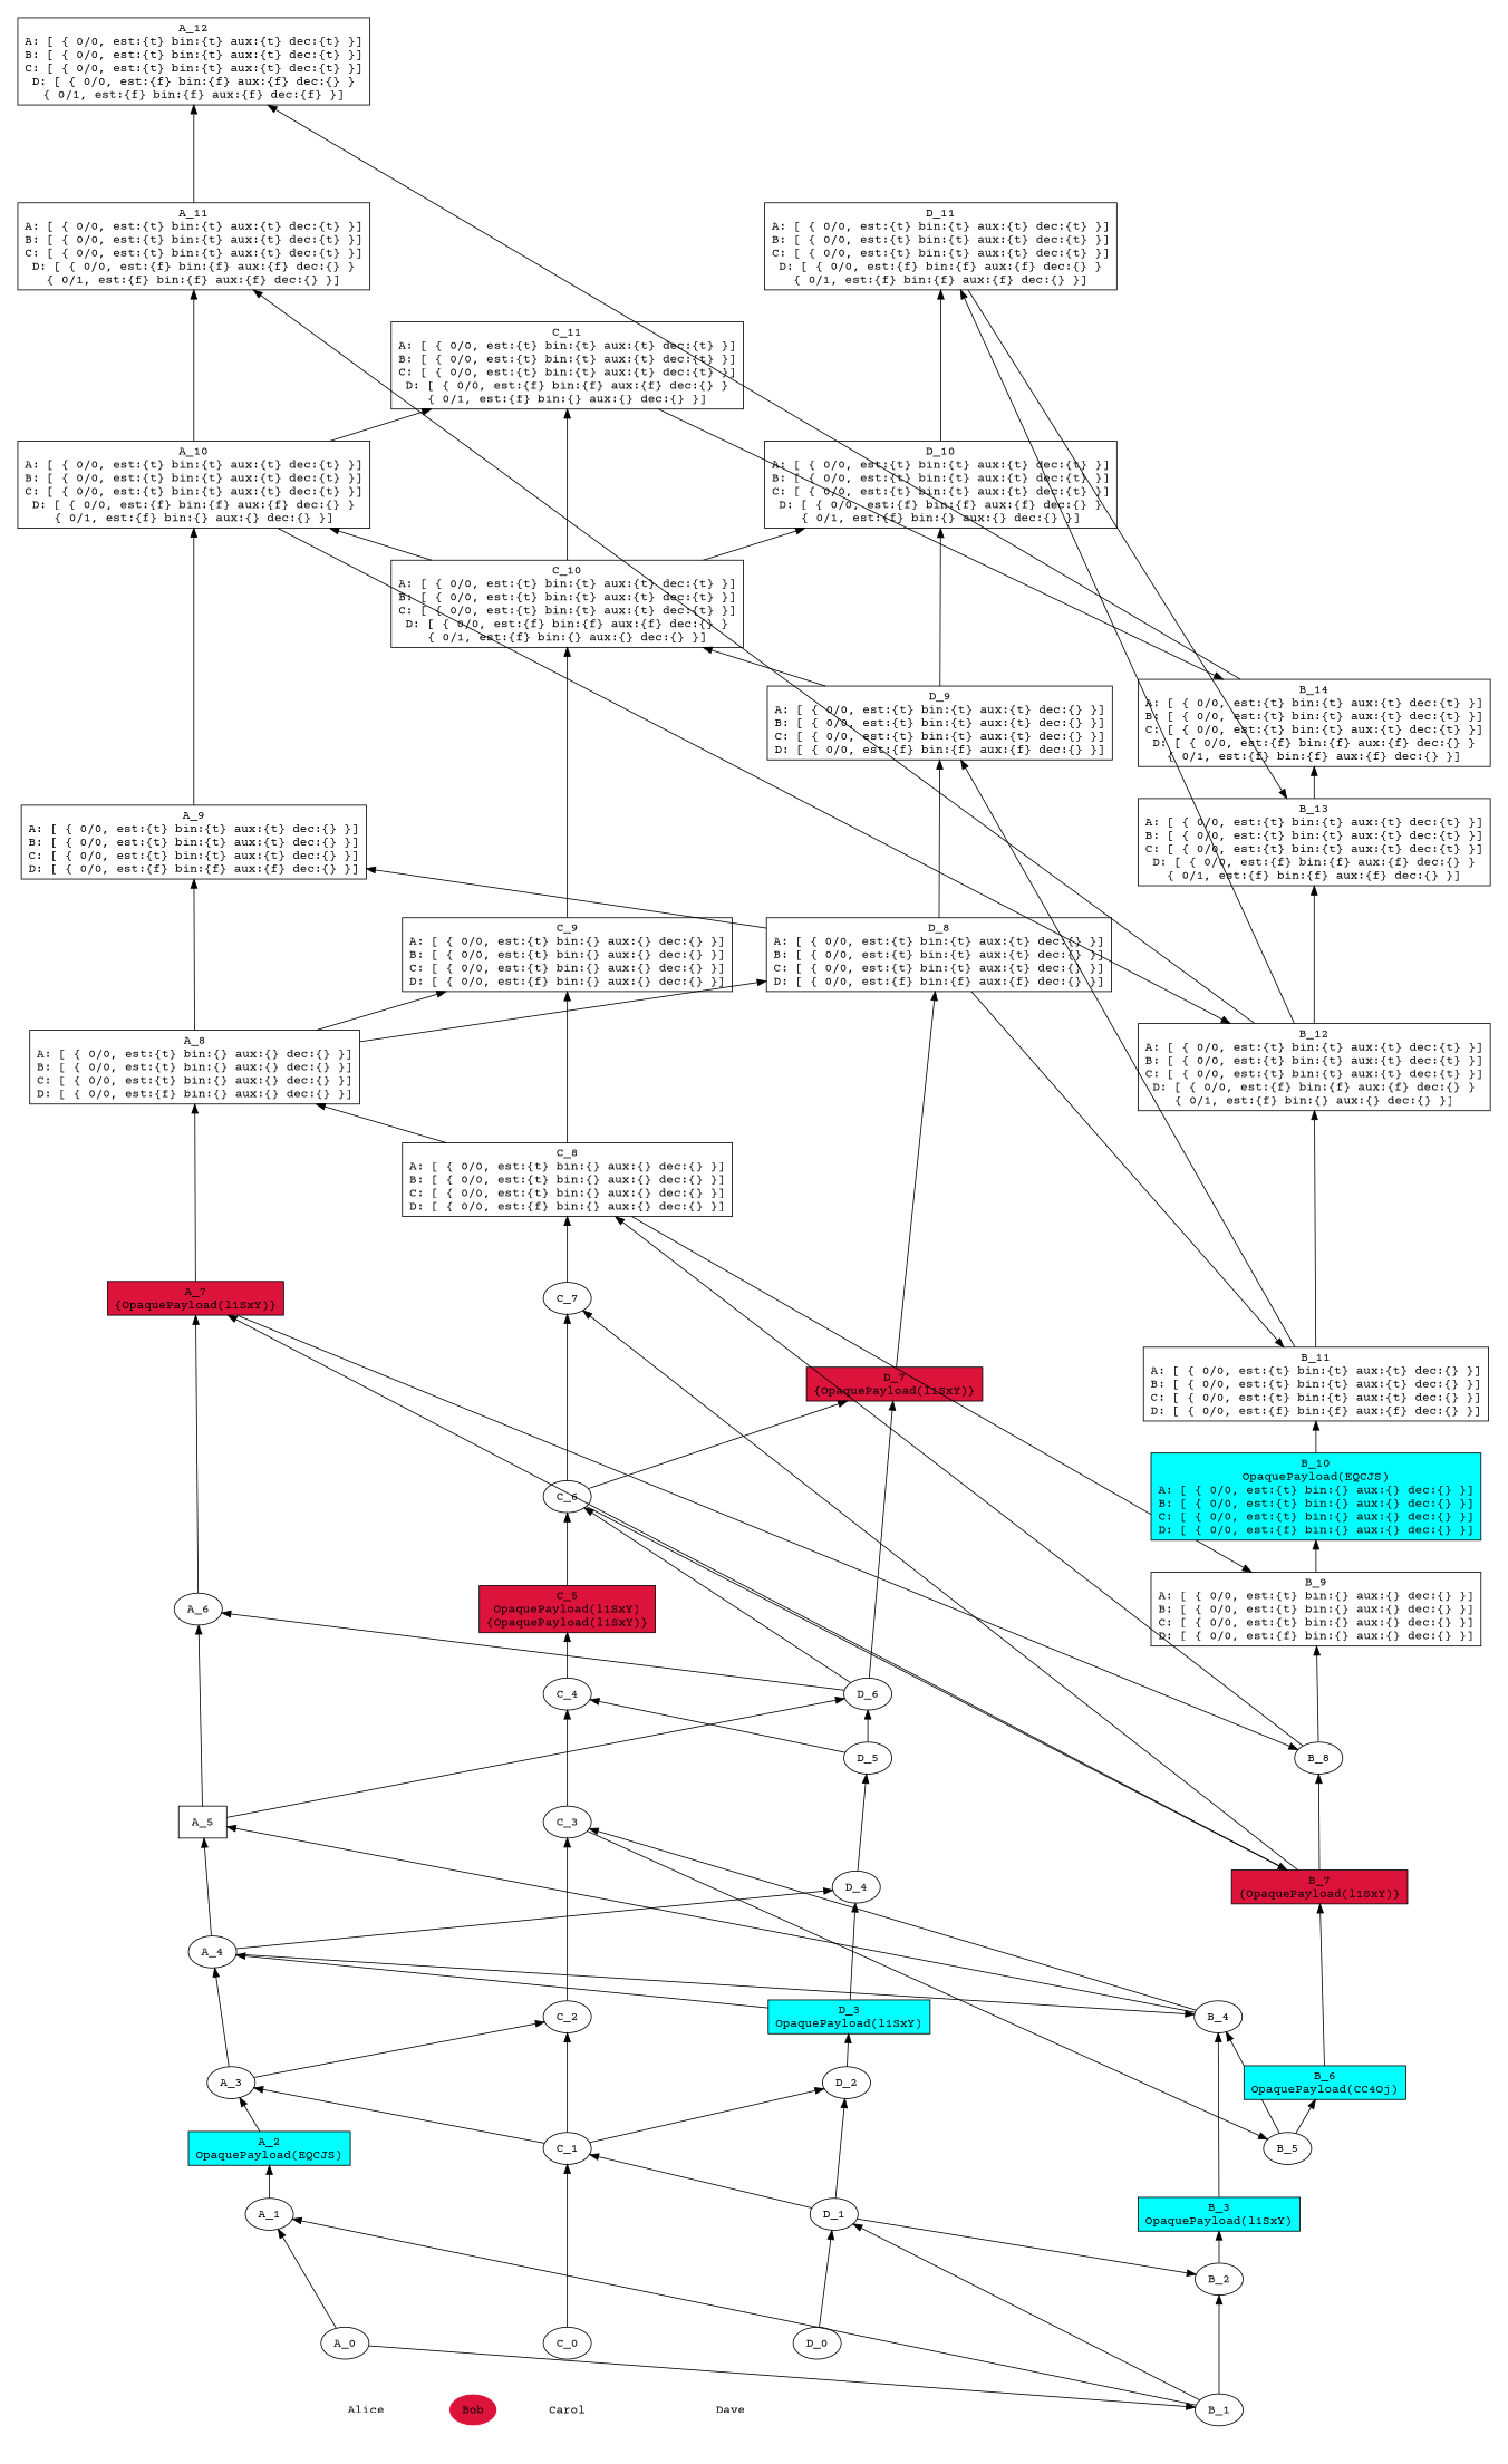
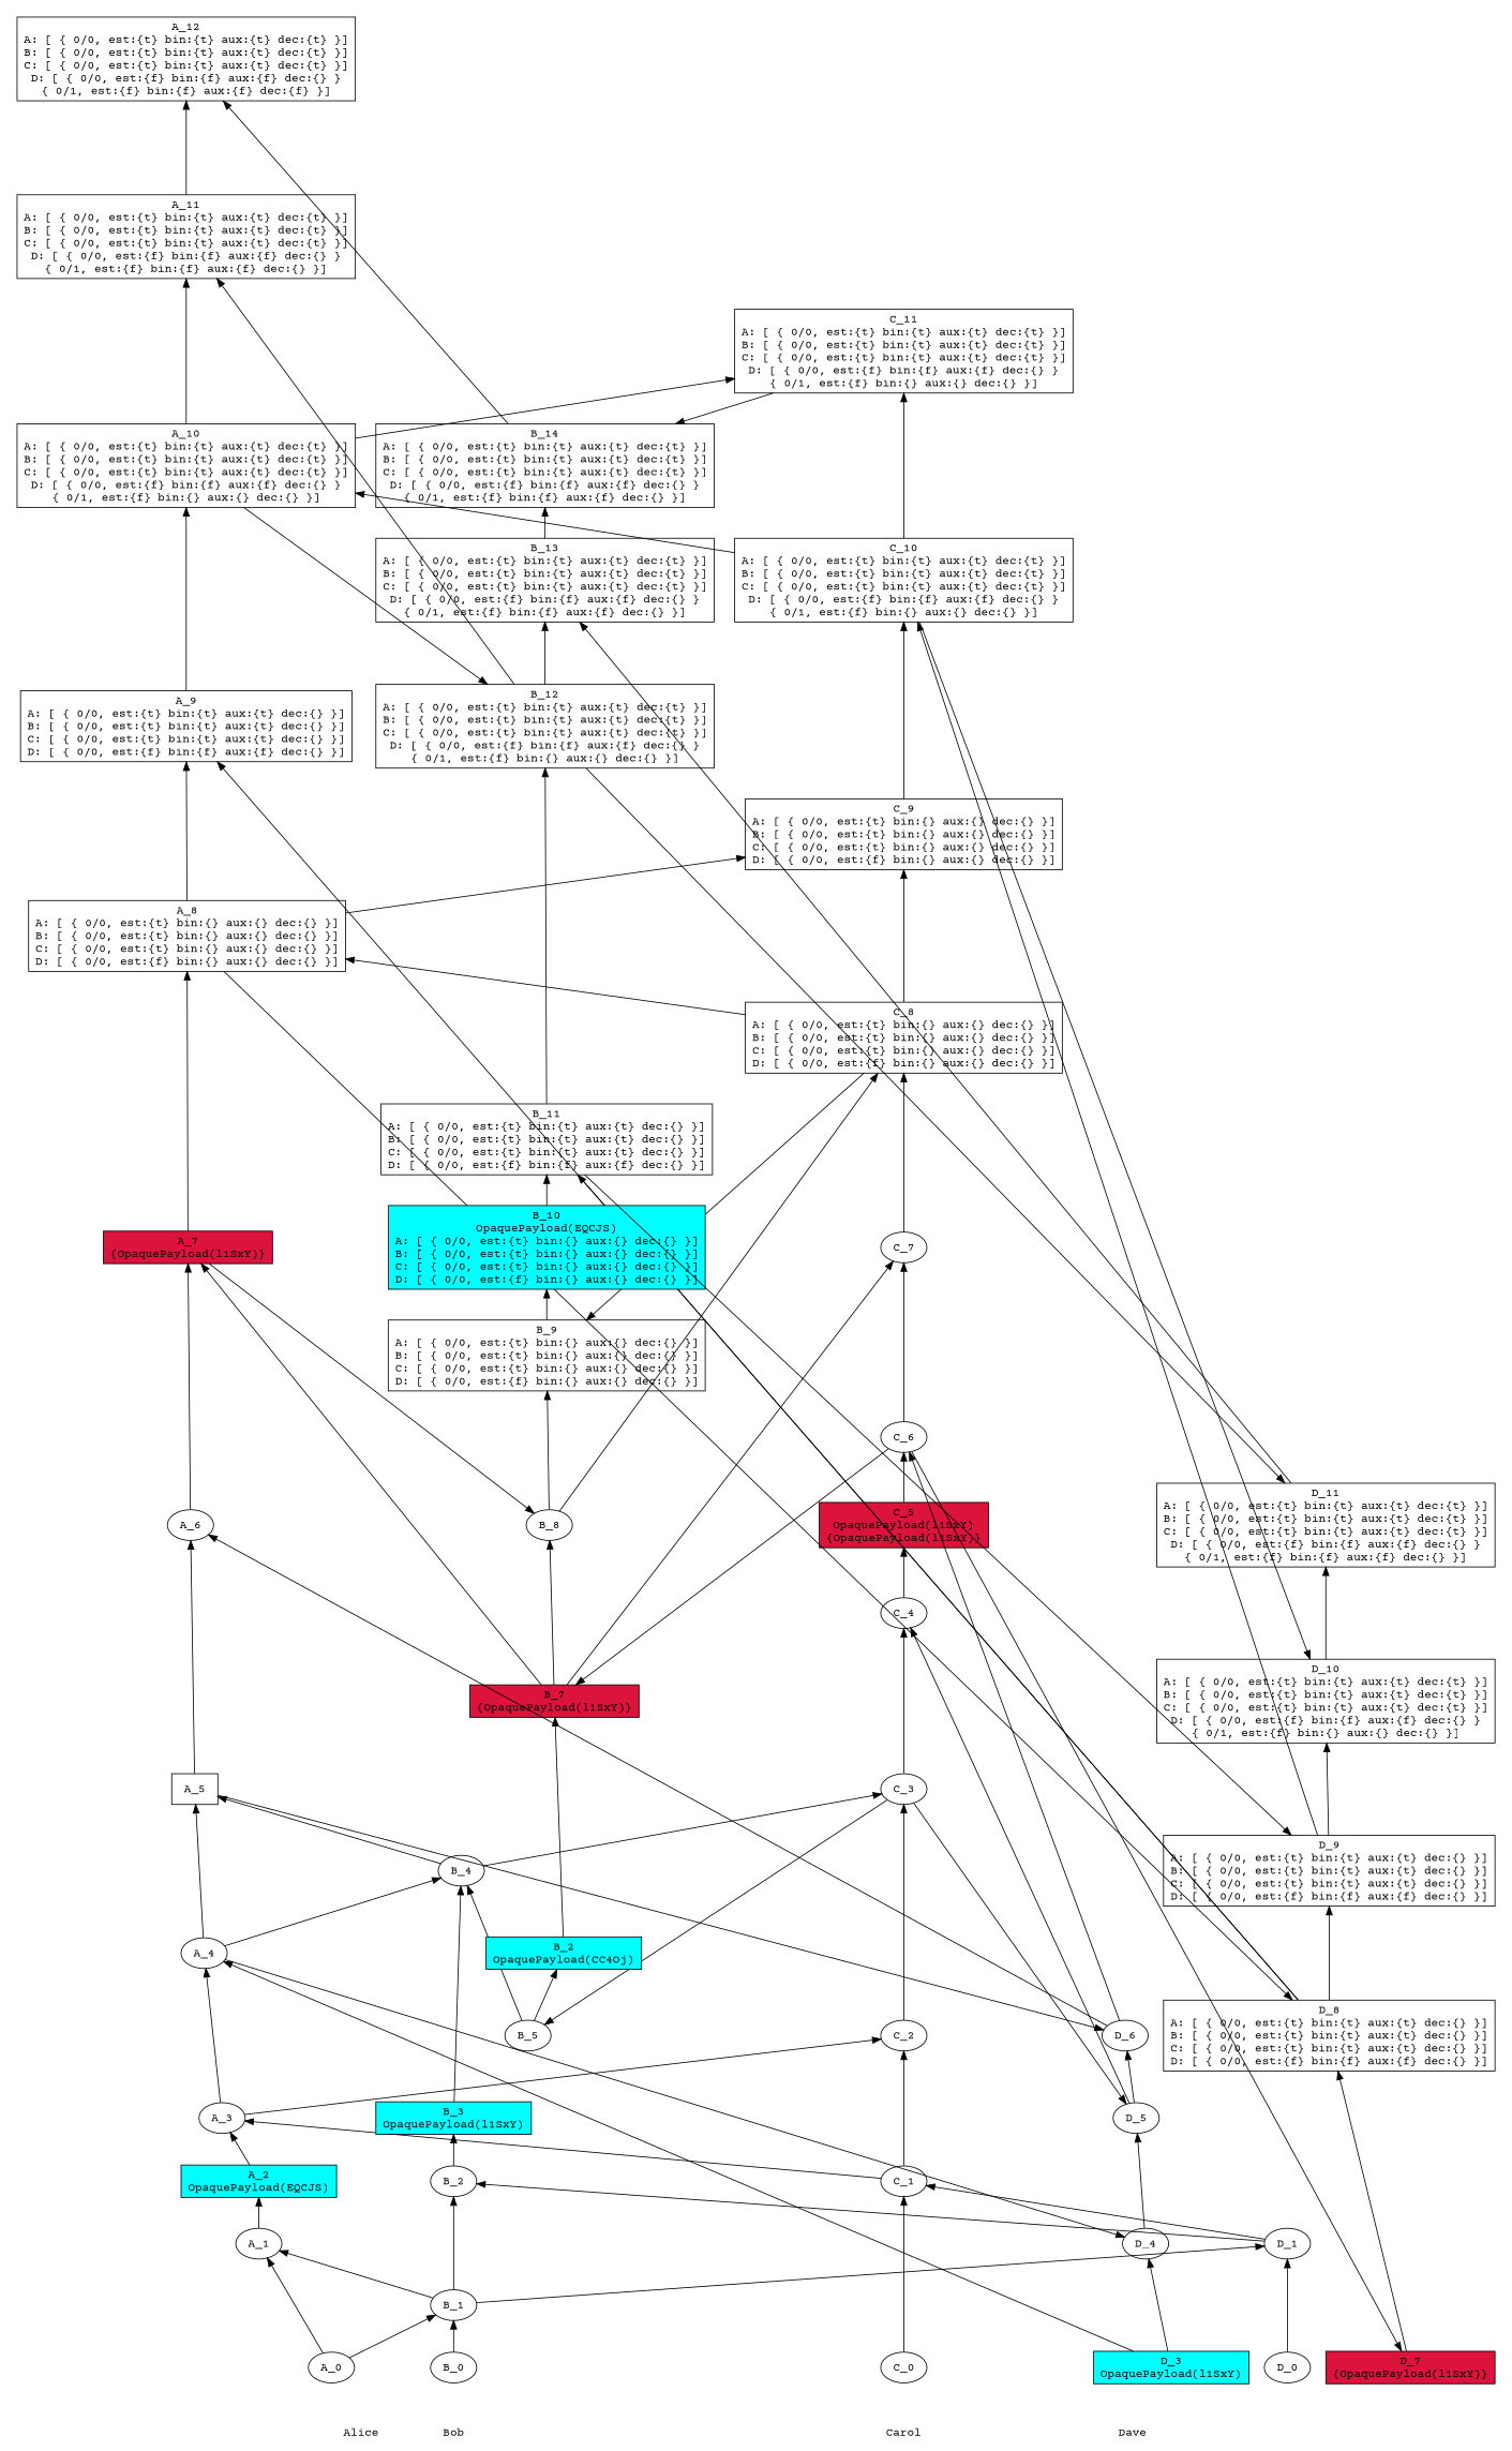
  digraph {
    fontname="Courier Prime"
    rankdir=BT
    splines=false
    style=invis
    node [fontname="Courier Prime" fillcolor=white]
    edge [fontname="Courier Prime"]
    Carol [color=white style=filled fillcolor=""]
    Dave [color=white style=filled fillcolor=""]
    Alice [color=white shape=box style=filled fillcolor=""]
-   Bob [color=white style=filled fillcolor=crimson]
+   Bob [color=white style=filled fillcolor=""]
    n5 [label=C_0]
    n6 [label=C_1]
    n7 [label=C_2]
    n8 [label=C_3]
    n9 [label=C_4]
    n10 [fillcolor=crimson label="C_5\nOpaquePayload(l1SxY)\n{OpaquePayload(l1SxY)}" shape=rectangle style=filled]
    n11 [label=C_6]
    n12 [label=C_7]
    n13 [label="C_8\nA: [ { 0/0, est:{t} bin:{} aux:{} dec:{} }]\nB: [ { 0/0, est:{t} bin:{} aux:{} dec:{} }]\nC: [ { 0/0, est:{t} bin:{} aux:{} dec:{} }]\nD: [ { 0/0, est:{f} bin:{} aux:{} dec:{} }]" shape=rectangle]
    n14 [label="C_9\nA: [ { 0/0, est:{t} bin:{} aux:{} dec:{} }]\nB: [ { 0/0, est:{t} bin:{} aux:{} dec:{} }]\nC: [ { 0/0, est:{t} bin:{} aux:{} dec:{} }]\nD: [ { 0/0, est:{f} bin:{} aux:{} dec:{} }]" shape=rectangle]
    n15 [label="C_10\nA: [ { 0/0, est:{t} bin:{t} aux:{t} dec:{t} }]\nB: [ { 0/0, est:{t} bin:{t} aux:{t} dec:{t} }]\nC: [ { 0/0, est:{t} bin:{t} aux:{t} dec:{t} }]\nD: [ { 0/0, est:{f} bin:{f} aux:{f} dec:{} }\n{ 0/1, est:{f} bin:{} aux:{} dec:{} }]" shape=rectangle]
    n16 [label="C_11\nA: [ { 0/0, est:{t} bin:{t} aux:{t} dec:{t} }]\nB: [ { 0/0, est:{t} bin:{t} aux:{t} dec:{t} }]\nC: [ { 0/0, est:{t} bin:{t} aux:{t} dec:{t} }]\nD: [ { 0/0, est:{f} bin:{f} aux:{f} dec:{} }\n{ 0/1, est:{f} bin:{} aux:{} dec:{} }]" shape=rectangle]
    n17 [label=D_1]
-   n18 [label=D_2]
    n19 [label=D_5]
    n20 [label=D_6]
    n21 [fillcolor=crimson label="D_7\n{OpaquePayload(l1SxY)}" shape=rectangle style=filled]
    n22 [label="D_9\nA: [ { 0/0, est:{t} bin:{t} aux:{t} dec:{} }]\nB: [ { 0/0, est:{t} bin:{t} aux:{t} dec:{} }]\nC: [ { 0/0, est:{t} bin:{t} aux:{t} dec:{} }]\nD: [ { 0/0, est:{f} bin:{f} aux:{f} dec:{} }]" shape=rectangle]
    n23 [label="D_10\nA: [ { 0/0, est:{t} bin:{t} aux:{t} dec:{t} }]\nB: [ { 0/0, est:{t} bin:{t} aux:{t} dec:{t} }]\nC: [ { 0/0, est:{t} bin:{t} aux:{t} dec:{t} }]\nD: [ { 0/0, est:{f} bin:{f} aux:{f} dec:{} }\n{ 0/1, est:{f} bin:{} aux:{} dec:{} }]" shape=rectangle]
    n24 [label=D_0]
    n25 [fillcolor=cyan label="D_3\nOpaquePayload(l1SxY)" shape=rectangle style=filled]
    n26 [label=D_4]
    n27 [label="D_8\nA: [ { 0/0, est:{t} bin:{t} aux:{t} dec:{} }]\nB: [ { 0/0, est:{t} bin:{t} aux:{t} dec:{} }]\nC: [ { 0/0, est:{t} bin:{t} aux:{t} dec:{} }]\nD: [ { 0/0, est:{f} bin:{f} aux:{f} dec:{} }]" shape=rectangle]
    n28 [label="D_11\nA: [ { 0/0, est:{t} bin:{t} aux:{t} dec:{t} }]\nB: [ { 0/0, est:{t} bin:{t} aux:{t} dec:{t} }]\nC: [ { 0/0, est:{t} bin:{t} aux:{t} dec:{t} }]\nD: [ { 0/0, est:{f} bin:{f} aux:{f} dec:{} }\n{ 0/1, est:{f} bin:{f} aux:{f} dec:{} }]" shape=rectangle]
    n29 [label=A_3]
    n30 [label=A_4]
    n31 [label="A_8\nA: [ { 0/0, est:{t} bin:{} aux:{} dec:{} }]\nB: [ { 0/0, est:{t} bin:{} aux:{} dec:{} }]\nC: [ { 0/0, est:{t} bin:{} aux:{} dec:{} }]\nD: [ { 0/0, est:{f} bin:{} aux:{} dec:{} }]" shape=rectangle]
    n32 [label="A_9\nA: [ { 0/0, est:{t} bin:{t} aux:{t} dec:{} }]\nB: [ { 0/0, est:{t} bin:{t} aux:{t} dec:{} }]\nC: [ { 0/0, est:{t} bin:{t} aux:{t} dec:{} }]\nD: [ { 0/0, est:{f} bin:{f} aux:{f} dec:{} }]" shape=rectangle]
    n33 [label="A_10\nA: [ { 0/0, est:{t} bin:{t} aux:{t} dec:{t} }]\nB: [ { 0/0, est:{t} bin:{t} aux:{t} dec:{t} }]\nC: [ { 0/0, est:{t} bin:{t} aux:{t} dec:{t} }]\nD: [ { 0/0, est:{f} bin:{f} aux:{f} dec:{} }\n{ 0/1, est:{f} bin:{} aux:{} dec:{} }]" shape=rectangle]
    n34 [label="A_11\nA: [ { 0/0, est:{t} bin:{t} aux:{t} dec:{t} }]\nB: [ { 0/0, est:{t} bin:{t} aux:{t} dec:{t} }]\nC: [ { 0/0, est:{t} bin:{t} aux:{t} dec:{t} }]\nD: [ { 0/0, est:{f} bin:{f} aux:{f} dec:{} }\n{ 0/1, est:{f} bin:{f} aux:{f} dec:{} }]" shape=rectangle]
    n35 [label=A_5 shape=box]
    n36 [label=A_6]
    n37 [label=A_0]
    n38 [label=A_1]
    n39 [fillcolor=cyan label="A_2\nOpaquePayload(EQCJS)" shape=rectangle style=filled]
    n40 [fillcolor=crimson label="A_7\n{OpaquePayload(l1SxY)}" shape=rectangle style=filled]
    n41 [label="A_12\nA: [ { 0/0, est:{t} bin:{t} aux:{t} dec:{t} }]\nB: [ { 0/0, est:{t} bin:{t} aux:{t} dec:{t} }]\nC: [ { 0/0, est:{t} bin:{t} aux:{t} dec:{t} }]\nD: [ { 0/0, est:{f} bin:{f} aux:{f} dec:{} }\n{ 0/1, est:{f} bin:{f} aux:{f} dec:{f} }]" shape=rectangle]
    n42 [label=B_4]
    n43 [label=B_5]
    n44 [fillcolor=crimson label="B_7\n{OpaquePayload(l1SxY)}" shape=rectangle style=filled]
    n45 [label=B_8]
    n46 [label="B_9\nA: [ { 0/0, est:{t} bin:{} aux:{} dec:{} }]\nB: [ { 0/0, est:{t} bin:{} aux:{} dec:{} }]\nC: [ { 0/0, est:{t} bin:{} aux:{} dec:{} }]\nD: [ { 0/0, est:{f} bin:{} aux:{} dec:{} }]" shape=rectangle]
    n47 [label=B_1]
    n48 [label=B_2]
    n49 [label="B_11\nA: [ { 0/0, est:{t} bin:{t} aux:{t} dec:{} }]\nB: [ { 0/0, est:{t} bin:{t} aux:{t} dec:{} }]\nC: [ { 0/0, est:{t} bin:{t} aux:{t} dec:{} }]\nD: [ { 0/0, est:{f} bin:{f} aux:{f} dec:{} }]" shape=rectangle]
    n50 [label="B_12\nA: [ { 0/0, est:{t} bin:{t} aux:{t} dec:{t} }]\nB: [ { 0/0, est:{t} bin:{t} aux:{t} dec:{t} }]\nC: [ { 0/0, est:{t} bin:{t} aux:{t} dec:{t} }]\nD: [ { 0/0, est:{f} bin:{f} aux:{f} dec:{} }\n{ 0/1, est:{f} bin:{} aux:{} dec:{} }]" shape=rectangle]
    n51 [label="B_13\nA: [ { 0/0, est:{t} bin:{t} aux:{t} dec:{t} }]\nB: [ { 0/0, est:{t} bin:{t} aux:{t} dec:{t} }]\nC: [ { 0/0, est:{t} bin:{t} aux:{t} dec:{t} }]\nD: [ { 0/0, est:{f} bin:{f} aux:{f} dec:{} }\n{ 0/1, est:{f} bin:{f} aux:{f} dec:{} }]" shape=rectangle]
    n52 [label="B_14\nA: [ { 0/0, est:{t} bin:{t} aux:{t} dec:{t} }]\nB: [ { 0/0, est:{t} bin:{t} aux:{t} dec:{t} }]\nC: [ { 0/0, est:{t} bin:{t} aux:{t} dec:{t} }]\nD: [ { 0/0, est:{f} bin:{f} aux:{f} dec:{} }\n{ 0/1, est:{f} bin:{f} aux:{f} dec:{} }]" shape=rectangle]
+   n53 [label=B_0]
    n54 [fillcolor=cyan label="B_3\nOpaquePayload(l1SxY)" shape=rectangle style=filled]
-   n55 [fillcolor=cyan label="B_6\nOpaquePayload(CC4Oj)" shape=rectangle style=filled]
+   n55 [fillcolor=cyan label="B_2\nOpaquePayload(CC4Oj)" shape=rectangle style=filled]
    n56 [fillcolor=cyan label="B_10\nOpaquePayload(EQCJS)\nA: [ { 0/0, est:{t} bin:{} aux:{} dec:{} }]\nB: [ { 0/0, est:{t} bin:{} aux:{} dec:{} }]\nC: [ { 0/0, est:{t} bin:{} aux:{} dec:{} }]\nD: [ { 0/0, est:{f} bin:{} aux:{} dec:{} }]" shape=rectangle style=filled]
    subgraph sub_1 {
      rank=same
      Carol
      Dave
      Alice
      Bob
    }
    subgraph cluster_2 {
      label=Carol
      n5
      n6
      n7
      n8
      n9
      n10
      n11
      n12
      n13
      n14
      n15
      n16
    }
    subgraph cluster_3 {
      label=Dave
      n17
-     n18
      n19
      n20
      n21
      n22
      n23
      n24
      n25
      n26
      n27
      n28
    }
    subgraph cluster_4 {
      label=Alice
      n29
      n30
      n31
      n32
      n33
      n34
      n35
      n36
      n37
      n38
      n39
      n40
      n41
    }
    subgraph cluster_5 {
      label=Bob
      n42
      n43
      n44
      n45
      n46
      n47
      n48
      n49
      n50
      n51
      n52
+     n53
      n54
      n55
      n56
    }
    Carol -> Dave [style=invis]
    Carol -> n5 [style=invis]
    Dave -> n24 [style=invis]
    Alice -> Bob [style=invis]
    Alice -> n37 [style=invis]
    Bob -> Carol [style=invis]
+   Bob -> n53 [style=invis]
    n5 -> n6 [minlen=3]
    n6 -> n7 [minlen=2]
-   n6 -> n18 [constraint=false]
    n6 -> n29 [constraint=false]
    n7 -> n8 [minlen=3]
    n8 -> n9 [minlen=2]
+   n8 -> n19 [constraint=false]
    n8 -> n43 [constraint=false]
    n9 -> n10 [minlen=1]
    n10 -> n11 [minlen=1]
    n11 -> n12 [minlen=2]
    n11 -> n21 [constraint=false]
    n11 -> n44 [constraint=false]
    n12 -> n13 [minlen=2]
    n13 -> n14 [minlen=2]
    n13 -> n31 [constraint=false]
    n13 -> n46 [constraint=false]
    n14 -> n15 [minlen=3]
    n15 -> n16 [minlen=2]
    n15 -> n23 [constraint=false]
    n15 -> n33 [constraint=false]
    n16 -> n52 [constraint=false]
    n17 -> n6 [constraint=false]
-   n17 -> n18 [minlen=2]
    n17 -> n48 [constraint=false]
-   n18 -> n25 [minlen=1]
    n19 -> n9 [constraint=false]
    n19 -> n20 [minlen=1]
    n20 -> n11 [constraint=false]
-   n20 -> n21 [minlen=3]
    n20 -> n36 [constraint=false]
    n21 -> n27 [minlen=5]
    n22 -> n15 [constraint=false]
    n22 -> n23 [minlen=2]
    n23 -> n28 [minlen=2]
    n24 -> n17 [minlen=2]
    n25 -> n26 [minlen=2]
    n25 -> n30 [constraint=false]
    n26 -> n19 [minlen=2]
    n27 -> n22 [minlen=2]
    n27 -> n32 [constraint=false]
    n27 -> n49 [constraint=false]
    n28 -> n51 [constraint=false]
    n29 -> n7 [constraint=false]
    n29 -> n30 [minlen=2]
    n30 -> n26 [constraint=false]
    n30 -> n35 [minlen=2]
    n30 -> n42 [constraint=false]
    n31 -> n14 [constraint=false]
    n31 -> n27 [constraint=false]
    n31 -> n32 [minlen=2]
    n32 -> n33 [minlen=3]
    n33 -> n16 [constraint=false]
    n33 -> n34 [minlen=2]
    n33 -> n50 [constraint=false]
    n34 -> n41 [minlen=3]
    n35 -> n20 [constraint=false]
    n35 -> n36 [minlen=3]
    n36 -> n40 [minlen=3]
    n37 -> n38 [minlen=2]
    n37 -> n47 [constraint=false]
    n38 -> n39 [minlen=1]
    n39 -> n29 [minlen=1]
    n40 -> n31 [minlen=3]
    n40 -> n45 [constraint=false]
    n42 -> n8 [constraint=false]
    n42 -> n35 [constraint=false]
    n43 -> n42 [minlen=2]
    n43 -> n55 [minlen=1]
    n44 -> n12 [constraint=false]
    n44 -> n40 [constraint=false]
    n44 -> n45 [minlen=2]
    n45 -> n13 [constraint=false]
    n45 -> n46 [minlen=2]
    n46 -> n56 [minlen=1]
    n47 -> n17 [constraint=false]
    n47 -> n38 [constraint=false]
    n47 -> n48 [minlen=2]
    n48 -> n54 [minlen=1]
    n49 -> n22 [constraint=false]
    n49 -> n50 [minlen=4]
    n50 -> n28 [constraint=false]
    n50 -> n34 [constraint=false]
    n50 -> n51 [minlen=2]
    n51 -> n52 [minlen=1]
    n52 -> n41 [constraint=false]
+   n53 -> n47 [minlen=1]
    n54 -> n42 [minlen=3]
    n55 -> n44 [minlen=3]
    n56 -> n49 [minlen=1]
  }
